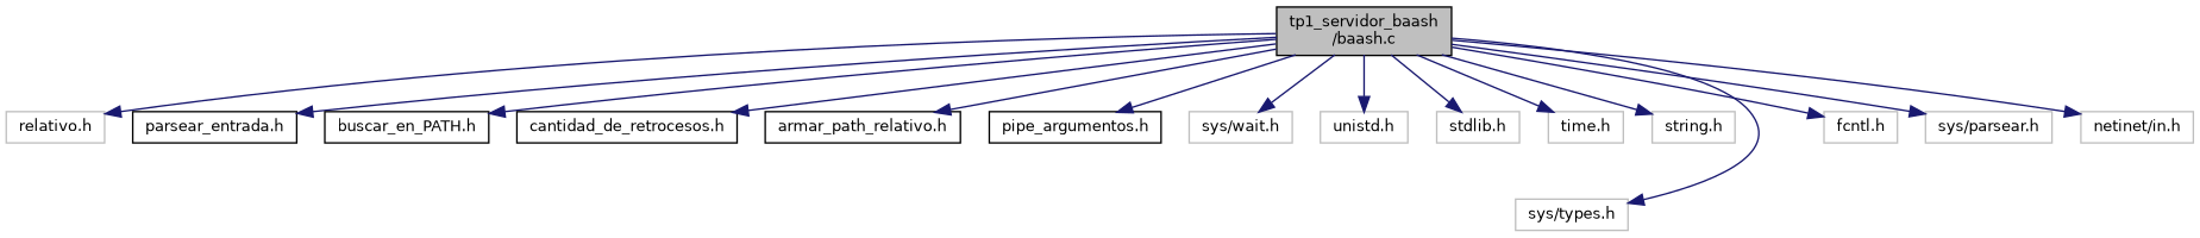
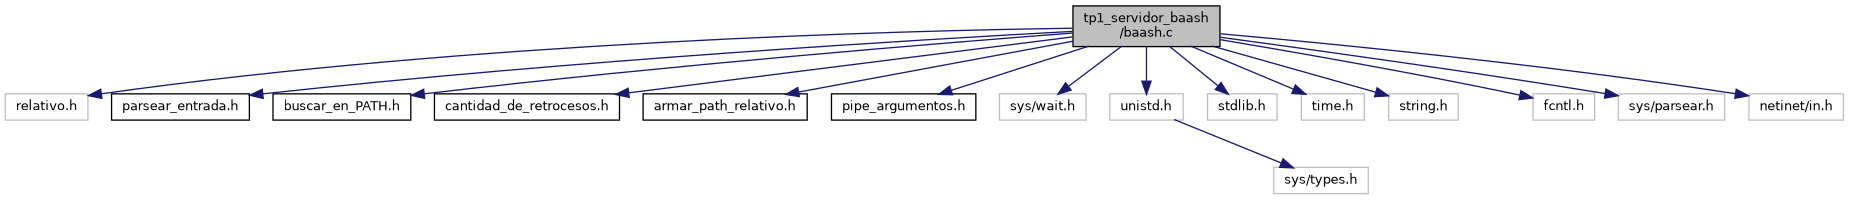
  digraph {
    node [color=grey75 fillcolor=white fontname=Helvetica fontsize=10 shape=record style=filled]
    edge [color=midnightblue fontname=Helvetica fontsize=10 labelfontname=Helvetica labelfontsize=10 style=solid]
    n1 [color=black fillcolor=grey75 fontcolor=black height=0.2 label="tp1_servidor_baash\l/baash.c" width=0.4]
    n2 [height=0.2 label="relativo.h" width=0.4]
    n3 [color=black height=0.2 label="parsear_entrada.h" width=0.4]
    n4 [color=black height=0.2 label="buscar_en_PATH.h" width=0.4]
    n5 [color=black height=0.2 label="cantidad_de_retrocesos.h" width=0.4]
    n6 [color=black height=0.2 label="armar_path_relativo.h" width=0.4]
    n7 [color=black height=0.2 label="pipe_argumentos.h" width=0.4]
    n8 [height=0.2 label="sys/wait.h" width=0.4]
    n9 [height=0.2 label="unistd.h" width=0.4]
    n10 [height=0.2 label="stdlib.h" width=0.4]
    n11 [height=0.2 label="time.h" width=0.4]
    n12 [height=0.2 label="string.h" width=0.4]
    n13 [height=0.2 label="sys/types.h" width=0.4]
    n14 [height=0.2 label="fcntl.h" width=0.4]
    n15 [height=0.2 label="sys/parsear.h" width=0.4]
    n16 [height=0.2 label="netinet/in.h" width=0.4]
    n1 -> n2
    n1 -> n3
    n1 -> n4
    n1 -> n5
    n1 -> n6
    n1 -> n7
    n1 -> n8
    n1 -> n9
    n1 -> n10
    n1 -> n11
    n1 -> n12
-   n1 -> n13
+   n9 -> n13
    n1 -> n14
    n1 -> n15
    n1 -> n16
  }
